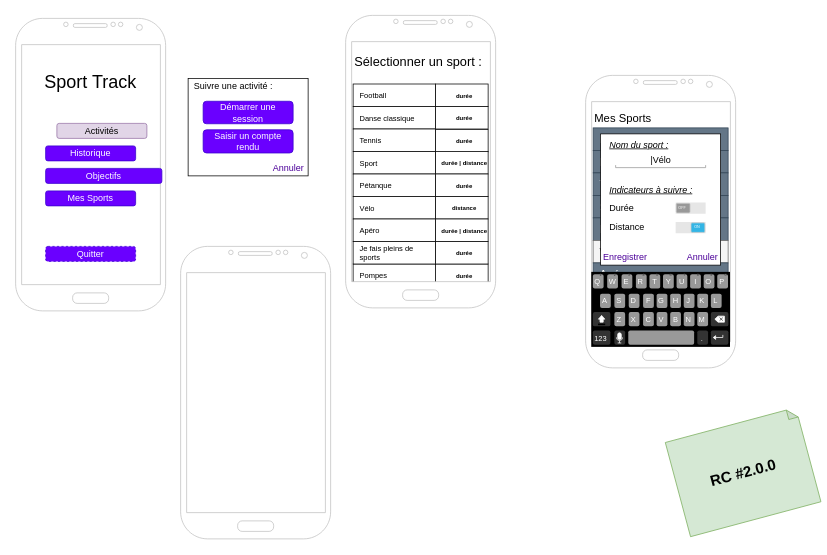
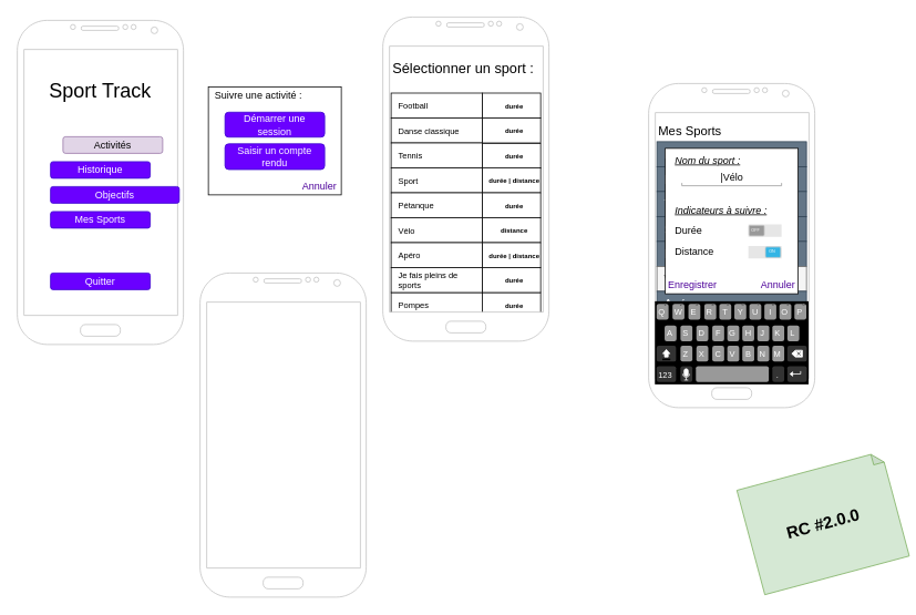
  <mxCell id="0" />
  <mxCell id="1" parent="0" />
  <mxCell id="2" value="durée" style="rounded=0;whiteSpace=wrap;html=1;fontSize=8;align=center;spacingLeft=7;fontStyle=1" vertex="1" parent="1"><mxGeometry x="580" y="351.5" width="70" height="30" as="geometry" /></mxCell>
  <mxCell id="3" value="Pompes" style="rounded=0;whiteSpace=wrap;html=1;fontSize=10;align=left;spacingLeft=7;" parent="1" vertex="1"><mxGeometry x="470" y="351.5" width="110" height="30" as="geometry" /></mxCell>
  <mxCell id="4" value="" style="html=1;verticalLabelPosition=bottom;labelBackgroundColor=#ffffff;verticalAlign=top;shadow=0;dashed=0;strokeWidth=2;shape=mxgraph.ios7.misc.options;fontSize=10;" parent="1" vertex="1"><mxGeometry x="625" y="389.5" width="20" height="14" as="geometry" /></mxCell>
  <mxCell id="5" value="" style="verticalLabelPosition=bottom;verticalAlign=top;html=1;shadow=0;dashed=0;strokeWidth=1;shape=mxgraph.android.phone2;strokeColor=#c0c0c0;" parent="1" vertex="1"><mxGeometry x="20" y="24" width="200" height="390" as="geometry" /></mxCell>
  <mxCell id="6" value="Sport Track" style="text;html=1;strokeColor=none;fillColor=none;align=center;verticalAlign=middle;whiteSpace=wrap;rounded=0;fontSize=24;" parent="1" vertex="1"><mxGeometry x="55" y="64" width="130" height="90" as="geometry" /></mxCell>
  <mxCell id="7" value="Activités" style="rounded=1;whiteSpace=wrap;html=1;fontSize=12;fillColor=#e1d5e7;strokeColor=#9673a6;" parent="1" vertex="1"><mxGeometry x="75" y="164" width="120" height="20" as="geometry" /></mxCell>
  <mxCell id="8" value="Historique" style="rounded=1;whiteSpace=wrap;html=1;fontSize=12;fillColor=#6a00ff;strokeColor=#3700CC;fontColor=#ffffff;" parent="1" vertex="1"><mxGeometry x="60" y="194" width="120" height="20" as="geometry" /></mxCell>
  <mxCell id="9" value="Objectifs" style="rounded=1;whiteSpace=wrap;html=1;fontSize=12;fillColor=#6a00ff;strokeColor=#3700CC;fontColor=#ffffff;" parent="1" vertex="1"><mxGeometry x="60" y="224" width="155" height="20" as="geometry" /></mxCell>
  <mxCell id="10" value="Mes Sports" style="rounded=1;whiteSpace=wrap;html=1;fontSize=12;fillColor=#6a00ff;strokeColor=#3700CC;fontColor=#ffffff;" parent="1" vertex="1"><mxGeometry x="60" y="254" width="120" height="20" as="geometry" /></mxCell>
- <mxCell id="11" value="Quitter" style="rounded=1;whiteSpace=wrap;html=1;fontSize=12;fillColor=#6a00ff;strokeColor=#3700CC;fontColor=#ffffff;dashed=1;" parent="1" vertex="1"><mxGeometry x="60" y="328" width="120" height="20" as="geometry" /></mxCell>
+ <mxCell id="11" value="Quitter" style="rounded=1;whiteSpace=wrap;html=1;fontSize=12;fillColor=#6a00ff;strokeColor=#3700CC;fontColor=#ffffff;" parent="1" vertex="1"><mxGeometry x="60" y="328" width="120" height="20" as="geometry" /></mxCell>
  <mxCell id="12" value="" style="verticalLabelPosition=bottom;verticalAlign=top;html=1;shadow=0;dashed=0;strokeWidth=1;shape=mxgraph.android.phone2;strokeColor=#c0c0c0;" parent="1" vertex="1"><mxGeometry x="460" y="20" width="200" height="390" as="geometry" /></mxCell>
  <mxCell id="13" value="Sélectionner un sport :" style="text;html=1;strokeColor=none;fillColor=none;align=left;verticalAlign=middle;whiteSpace=wrap;rounded=0;fontSize=17;" parent="1" vertex="1"><mxGeometry x="470" y="56" width="180" height="54" as="geometry" /></mxCell>
  <mxCell id="14" value="Football" style="rounded=0;whiteSpace=wrap;html=1;fontSize=10;align=left;spacingLeft=7;" parent="1" vertex="1"><mxGeometry x="470" y="111.5" width="110" height="30" as="geometry" /></mxCell>
  <mxCell id="15" value="Danse classique" style="rounded=0;whiteSpace=wrap;html=1;fontSize=10;align=left;spacingLeft=7;" parent="1" vertex="1"><mxGeometry x="470" y="141.5" width="110" height="30" as="geometry" /></mxCell>
  <mxCell id="16" value="Tennis" style="rounded=0;whiteSpace=wrap;html=1;fontSize=10;align=left;spacingLeft=7;" parent="1" vertex="1"><mxGeometry x="470" y="171.5" width="110" height="30" as="geometry" /></mxCell>
  <mxCell id="17" value="Sport" style="rounded=0;whiteSpace=wrap;html=1;fontSize=10;align=left;spacingLeft=7;" parent="1" vertex="1"><mxGeometry x="470" y="201.5" width="110" height="30" as="geometry" /></mxCell>
  <mxCell id="18" value="&lt;span style=&quot;font-size: 10px;&quot;&gt;Pétanque&lt;/span&gt;" style="rounded=0;whiteSpace=wrap;html=1;fontSize=10;align=left;spacingLeft=7;" parent="1" vertex="1"><mxGeometry x="470" y="231.5" width="110" height="30" as="geometry" /></mxCell>
  <mxCell id="19" value="&lt;span style=&quot;font-size: 10px;&quot;&gt;Vélo&lt;/span&gt;" style="rounded=0;whiteSpace=wrap;html=1;fontSize=10;align=left;spacingLeft=7;" parent="1" vertex="1"><mxGeometry x="470" y="261.5" width="110" height="30" as="geometry" /></mxCell>
  <mxCell id="20" value="&lt;span style=&quot;font-size: 10px;&quot;&gt;Apéro&lt;/span&gt;" style="rounded=0;whiteSpace=wrap;html=1;fontSize=10;align=left;spacingLeft=7;" parent="1" vertex="1"><mxGeometry x="470" y="291.5" width="110" height="30" as="geometry" /></mxCell>
  <mxCell id="21" value="Je fais pleins de sports" style="rounded=0;whiteSpace=wrap;html=1;fontSize=10;align=left;spacingLeft=7;" parent="1" vertex="1"><mxGeometry x="470" y="321.5" width="110" height="30" as="geometry" /></mxCell>
  <mxCell id="22" value="" style="rounded=0;whiteSpace=wrap;html=1;fontSize=15;" parent="1" vertex="1"><mxGeometry x="250" y="104" width="160" height="130" as="geometry" /></mxCell>
  <mxCell id="23" value="Démarrer une session" style="rounded=1;whiteSpace=wrap;html=1;fontSize=12;fillColor=#6a00ff;strokeColor=#3700CC;fontColor=#ffffff;" parent="1" vertex="1"><mxGeometry x="270" y="134.5" width="120" height="30" as="geometry" /></mxCell>
  <mxCell id="24" value="Saisir un compte&lt;br&gt;rendu" style="rounded=1;whiteSpace=wrap;html=1;fontSize=12;fillColor=#6a00ff;strokeColor=#3700CC;fontColor=#ffffff;" parent="1" vertex="1"><mxGeometry x="270" y="172.5" width="120" height="31" as="geometry" /></mxCell>
  <mxCell id="25" value="&lt;font color=&quot;#4c0099&quot; style=&quot;font-size: 12px&quot;&gt;Annuler&lt;/font&gt;" style="text;html=1;strokeColor=none;fillColor=none;align=center;verticalAlign=middle;whiteSpace=wrap;rounded=0;fontSize=12;" parent="1" vertex="1"><mxGeometry x="364" y="214" width="40" height="20" as="geometry" /></mxCell>
  <mxCell id="26" value="" style="html=1;verticalLabelPosition=bottom;labelBackgroundColor=#ffffff;verticalAlign=top;shadow=0;dashed=0;strokeWidth=2;shape=mxgraph.ios7.misc.options;fillColor=#222222;fontSize=15;" parent="1" vertex="1"><mxGeometry x="945" y="448" width="20" height="14" as="geometry" /></mxCell>
  <mxCell id="27" value="" style="rounded=0;whiteSpace=wrap;html=1;fontSize=15;fillColor=#647687;strokeColor=#314354;fontColor=#ffffff;" parent="1" vertex="1"><mxGeometry x="790" y="440" width="180" height="30" as="geometry" /></mxCell>
  <mxCell id="28" value="" style="verticalLabelPosition=bottom;verticalAlign=top;html=1;shadow=0;dashed=0;strokeWidth=1;shape=mxgraph.android.phone2;strokeColor=#c0c0c0;" parent="1" vertex="1"><mxGeometry x="780" y="100" width="200" height="390" as="geometry" /></mxCell>
  <mxCell id="29" value="Mes Sports" style="text;html=1;strokeColor=none;fillColor=none;align=left;verticalAlign=middle;whiteSpace=wrap;rounded=0;fontSize=15;" parent="1" vertex="1"><mxGeometry x="790" y="136" width="130" height="40" as="geometry" /></mxCell>
  <mxCell id="30" value="Football" style="rounded=0;whiteSpace=wrap;html=1;fontSize=15;fillColor=#647687;strokeColor=#314354;fontColor=#ffffff;align=left;spacingLeft=7;" parent="1" vertex="1"><mxGeometry x="790" y="170" width="180" height="30" as="geometry" /></mxCell>
  <mxCell id="31" value="Danse classique" style="rounded=0;whiteSpace=wrap;html=1;fontSize=15;fillColor=#647687;strokeColor=#314354;fontColor=#ffffff;align=left;spacingLeft=7;" parent="1" vertex="1"><mxGeometry x="790" y="200" width="180" height="30" as="geometry" /></mxCell>
  <mxCell id="32" value="Tennis" style="rounded=0;whiteSpace=wrap;html=1;fontSize=15;fillColor=#647687;strokeColor=#314354;fontColor=#ffffff;align=left;spacingLeft=7;" parent="1" vertex="1"><mxGeometry x="790" y="230" width="180" height="30" as="geometry" /></mxCell>
  <mxCell id="33" value="Sport" style="rounded=0;whiteSpace=wrap;html=1;fontSize=15;fillColor=#647687;strokeColor=#314354;fontColor=#ffffff;align=left;spacingLeft=7;" parent="1" vertex="1"><mxGeometry x="790" y="260" width="180" height="30" as="geometry" /></mxCell>
  <mxCell id="34" value="&lt;span&gt;Pétanque&lt;/span&gt;" style="rounded=0;whiteSpace=wrap;html=1;fontSize=15;fillColor=#647687;strokeColor=#314354;fontColor=#ffffff;align=left;spacingLeft=7;" parent="1" vertex="1"><mxGeometry x="790" y="290" width="180" height="30" as="geometry" /></mxCell>
  <mxCell id="35" value="&lt;span&gt;Vélo&lt;/span&gt;" style="rounded=0;whiteSpace=wrap;html=1;fontSize=15;fillColor=#f5f5f5;strokeColor=#666666;fontColor=#333333;align=left;spacingLeft=7;" parent="1" vertex="1"><mxGeometry x="790" y="320" width="180" height="30" as="geometry" /></mxCell>
  <mxCell id="36" value="&lt;span&gt;Apéro&lt;/span&gt;" style="rounded=0;whiteSpace=wrap;html=1;fontSize=15;fillColor=#647687;strokeColor=#314354;fontColor=#ffffff;align=left;spacingLeft=7;" parent="1" vertex="1"><mxGeometry x="790" y="350" width="180" height="30" as="geometry" /></mxCell>
  <mxCell id="37" value="Je fais pleins de sports" style="rounded=0;whiteSpace=wrap;html=1;fontSize=15;fillColor=#647687;strokeColor=#314354;fontColor=#ffffff;align=left;spacingLeft=7;" parent="1" vertex="1"><mxGeometry x="790" y="380" width="180" height="30" as="geometry" /></mxCell>
  <mxCell id="38" value="Pompes" style="rounded=0;whiteSpace=wrap;html=1;fontSize=15;fillColor=#647687;strokeColor=#314354;fontColor=#ffffff;align=left;spacingLeft=7;" parent="1" vertex="1"><mxGeometry x="790" y="410" width="180" height="30" as="geometry" /></mxCell>
  <mxCell id="39" value="" style="verticalLabelPosition=bottom;verticalAlign=top;html=1;shadow=0;dashed=0;strokeWidth=1;shape=mxgraph.android.keyboard;fontSize=12;align=left;" parent="1" vertex="1"><mxGeometry x="787.5" y="362" width="185" height="100" as="geometry" /></mxCell>
  <mxCell id="40" value="" style="rounded=0;whiteSpace=wrap;html=1;fontSize=15;" parent="1" vertex="1"><mxGeometry x="800" y="178" width="160" height="175" as="geometry" /></mxCell>
  <mxCell id="41" value="|Vélo" style="strokeWidth=1;html=1;shadow=0;dashed=0;shape=mxgraph.android.textfield;align=center;strokeColor=#999999;pointerEvents=1;fontSize=12;" parent="1" vertex="1"><mxGeometry x="820" y="203" width="120" height="20" as="geometry" /></mxCell>
  <mxCell id="42" value="&lt;i&gt;Nom du sport :&lt;/i&gt;" style="text;html=1;align=left;verticalAlign=middle;resizable=0;points=[];autosize=1;fontSize=12;fontStyle=4" parent="1" vertex="1"><mxGeometry x="810" y="183" width="90" height="20" as="geometry" /></mxCell>
  <mxCell id="43" value="&lt;i&gt;Indicateurs à suivre :&lt;/i&gt;" style="text;html=1;align=left;verticalAlign=middle;resizable=0;points=[];autosize=1;fontSize=12;fontStyle=4" parent="1" vertex="1"><mxGeometry x="810" y="243" width="130" height="20" as="geometry" /></mxCell>
  <mxCell id="44" value="" style="verticalLabelPosition=bottom;verticalAlign=top;html=1;shadow=0;dashed=0;strokeWidth=1;shape=mxgraph.android.switch_off;fillColor=#E6E6E6;fontSize=12;align=left;" parent="1" vertex="1"><mxGeometry x="900" y="269.5" width="40" height="15" as="geometry" /></mxCell>
  <mxCell id="45" value="" style="verticalLabelPosition=bottom;verticalAlign=top;html=1;shadow=0;dashed=0;strokeWidth=1;shape=mxgraph.android.switch_on;fillColor=#E6E6E6;fontSize=12;align=left;" parent="1" vertex="1"><mxGeometry x="900" y="295.5" width="40" height="15" as="geometry" /></mxCell>
  <mxCell id="46" value="Distance" style="text;html=1;align=left;verticalAlign=middle;resizable=0;points=[];autosize=1;fontSize=12;" parent="1" vertex="1"><mxGeometry x="810" y="293" width="60" height="20" as="geometry" /></mxCell>
  <mxCell id="47" value="Durée" style="text;html=1;align=left;verticalAlign=middle;resizable=0;points=[];autosize=1;fontSize=12;" parent="1" vertex="1"><mxGeometry x="810" y="267" width="50" height="20" as="geometry" /></mxCell>
  <mxCell id="48" value="&lt;font color=&quot;#4c0099&quot; style=&quot;font-size: 12px&quot;&gt;Annuler&lt;/font&gt;" style="text;html=1;strokeColor=none;fillColor=none;align=center;verticalAlign=middle;whiteSpace=wrap;rounded=0;fontSize=12;" parent="1" vertex="1"><mxGeometry x="916" y="333" width="40" height="20" as="geometry" /></mxCell>
  <mxCell id="49" value="&lt;font color=&quot;#4c0099&quot; style=&quot;font-size: 12px&quot;&gt;Enregistrer&lt;/font&gt;" style="text;html=1;strokeColor=none;fillColor=none;align=center;verticalAlign=middle;whiteSpace=wrap;rounded=0;fontSize=12;" parent="1" vertex="1"><mxGeometry x="813" y="333" width="40" height="20" as="geometry" /></mxCell>
  <mxCell id="50" value="&lt;b&gt;RC #2.0.0&lt;/b&gt;" style="shape=note;whiteSpace=wrap;html=1;backgroundOutline=1;darkOpacity=0.05;size=13;align=center;fillColor=#d5e8d4;strokeColor=#82b366;fontSize=20;rotation=-15;" parent="1" vertex="1"><mxGeometry x="900" y="564" width="180" height="130" as="geometry" /></mxCell>
  <mxCell id="51" value="durée" style="rounded=0;whiteSpace=wrap;html=1;fontSize=8;align=center;spacingLeft=7;fontStyle=1" vertex="1" parent="1"><mxGeometry x="580" y="111.5" width="70" height="30" as="geometry" /></mxCell>
  <mxCell id="52" value="durée" style="rounded=0;whiteSpace=wrap;html=1;fontSize=8;align=center;spacingLeft=7;fontStyle=1" vertex="1" parent="1"><mxGeometry x="580" y="141.5" width="70" height="30" as="geometry" /></mxCell>
  <mxCell id="53" value="durée" style="rounded=0;whiteSpace=wrap;html=1;fontSize=8;align=center;spacingLeft=7;fontStyle=1" vertex="1" parent="1"><mxGeometry x="580" y="172" width="70" height="30" as="geometry" /></mxCell>
  <mxCell id="54" value="durée | distance" style="rounded=0;whiteSpace=wrap;html=1;fontSize=8;align=center;spacingLeft=7;fontStyle=1" vertex="1" parent="1"><mxGeometry x="580" y="201.5" width="70" height="30" as="geometry" /></mxCell>
  <mxCell id="55" value="durée" style="rounded=0;whiteSpace=wrap;html=1;fontSize=8;align=center;spacingLeft=7;fontStyle=1" vertex="1" parent="1"><mxGeometry x="580" y="231.5" width="70" height="30" as="geometry" /></mxCell>
  <mxCell id="56" value="distance" style="rounded=0;whiteSpace=wrap;html=1;fontSize=8;align=center;spacingLeft=7;fontStyle=1" vertex="1" parent="1"><mxGeometry x="580" y="261.5" width="70" height="30" as="geometry" /></mxCell>
  <mxCell id="57" value="durée | distance" style="rounded=0;whiteSpace=wrap;html=1;fontSize=8;align=center;spacingLeft=7;fontStyle=1" vertex="1" parent="1"><mxGeometry x="580" y="291.5" width="70" height="30" as="geometry" /></mxCell>
  <mxCell id="58" value="durée" style="rounded=0;whiteSpace=wrap;html=1;fontSize=8;align=center;spacingLeft=7;fontStyle=1" vertex="1" parent="1"><mxGeometry x="580" y="321.5" width="70" height="30" as="geometry" /></mxCell>
  <mxCell id="59" value="Suivre une activité :" style="text;html=1;align=center;verticalAlign=middle;resizable=0;points=[];autosize=1;fontSize=12;" vertex="1" parent="1"><mxGeometry x="250" y="104" width="120" height="20" as="geometry" /></mxCell>
  <mxCell id="60" value="" style="verticalLabelPosition=bottom;verticalAlign=top;html=1;shadow=0;dashed=0;strokeWidth=1;shape=mxgraph.android.phone2;strokeColor=#c0c0c0;" vertex="1" parent="1"><mxGeometry x="240" y="328" width="200" height="390" as="geometry" /></mxCell>
